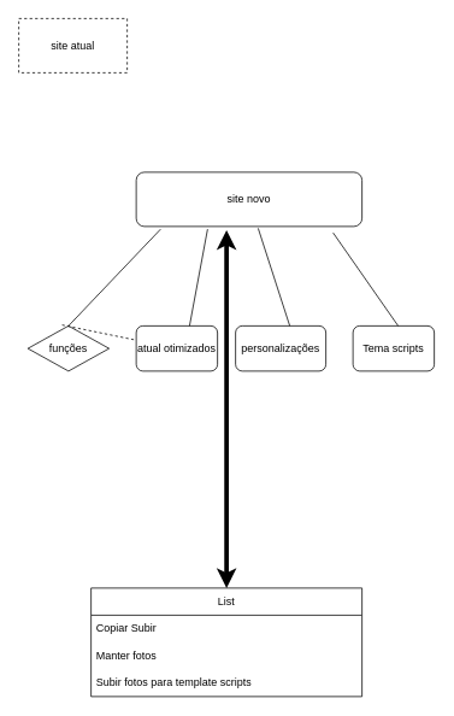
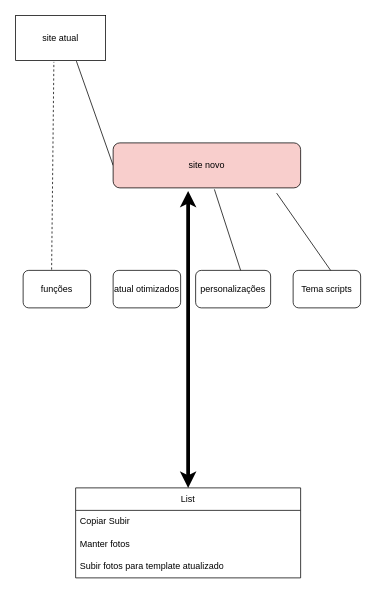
  <mxCell id="0" />
  <mxCell id="1" parent="0" />
- <mxCell id="2" value="site atual" style="rounded=0;whiteSpace=wrap;html=1;dashed=1;" vertex="1" parent="1"><mxGeometry x="20" y="20" width="120" height="60" as="geometry" /></mxCell>
- <mxCell id="4" value="site novo" style="rounded=1;whiteSpace=wrap;html=1;" vertex="1" parent="1"><mxGeometry x="150" y="190" width="250" height="60" as="geometry" /></mxCell>
- <mxCell id="5" value="funções" style="rhombus;whiteSpace=wrap;html=1;" vertex="1" parent="1"><mxGeometry x="30" y="360" width="90" height="50" as="geometry" /></mxCell>
+ <mxCell id="2" value="site atual" style="rounded=0;whiteSpace=wrap;html=1;" vertex="1" parent="1"><mxGeometry x="20" y="20" width="120" height="60" as="geometry" /></mxCell>
+ <mxCell id="3" value="" style="endArrow=none;html=1;rounded=0;exitX=0.675;exitY=1.017;exitDx=0;exitDy=0;exitPerimeter=0;entryX=0;entryY=0.5;entryDx=0;entryDy=0;" edge="1" parent="1" source="2" target="4"><mxGeometry width="50" height="50" relative="1" as="geometry"><mxPoint x="110" y="90" as="sourcePoint" /><mxPoint x="130" y="220" as="targetPoint" /></mxGeometry></mxCell>
+ <mxCell id="4" value="site novo" style="rounded=1;whiteSpace=wrap;html=1;fillColor=#f8cecc;" vertex="1" parent="1"><mxGeometry x="150" y="190" width="250" height="60" as="geometry" /></mxCell>
+ <mxCell id="5" value="funções" style="rounded=1;whiteSpace=wrap;html=1;" vertex="1" parent="1"><mxGeometry x="30" y="360" width="90" height="50" as="geometry" /></mxCell>
  <mxCell id="6" value="atual otimizados&lt;br&gt;" style="rounded=1;whiteSpace=wrap;html=1;" vertex="1" parent="1"><mxGeometry x="150" y="360" width="90" height="50" as="geometry" /></mxCell>
  <mxCell id="7" value="personalizações&lt;br&gt;" style="rounded=1;whiteSpace=wrap;html=1;" vertex="1" parent="1"><mxGeometry x="260" y="360" width="100" height="50" as="geometry" /></mxCell>
  <mxCell id="8" value="Tema scripts&lt;br&gt;" style="rounded=1;whiteSpace=wrap;html=1;" vertex="1" parent="1"><mxGeometry x="390" y="360" width="90" height="50" as="geometry" /></mxCell>
- <mxCell id="9" value="" style="endArrow=none;html=1;rounded=0;exitX=0.5;exitY=0;exitDx=0;exitDy=0;entryX=0.108;entryY=1.05;entryDx=0;entryDy=0;entryPerimeter=0;" edge="1" parent="1" source="5" target="4"><mxGeometry width="50" height="50" relative="1" as="geometry"><mxPoint x="250" y="270" as="sourcePoint" /><mxPoint x="300" y="220" as="targetPoint" /><Array as="points" /></mxGeometry></mxCell>
- <mxCell id="10" value="" style="endArrow=none;html=1;rounded=0;exitX=0.316;exitY=1.05;exitDx=0;exitDy=0;exitPerimeter=0;entryX=0.656;entryY=0;entryDx=0;entryDy=0;entryPerimeter=0;" edge="1" parent="1" source="4" target="6"><mxGeometry width="50" height="50" relative="1" as="geometry"><mxPoint x="250" y="270" as="sourcePoint" /><mxPoint x="210" y="350" as="targetPoint" /><Array as="points" /></mxGeometry></mxCell>
  <mxCell id="11" value="" style="endArrow=none;html=1;rounded=0;exitX=0.54;exitY=1.033;exitDx=0;exitDy=0;exitPerimeter=0;entryX=0.656;entryY=0;entryDx=0;entryDy=0;entryPerimeter=0;" edge="1" parent="1" source="4"><mxGeometry width="50" height="50" relative="1" as="geometry"><mxPoint x="330" y="251" as="sourcePoint" /><mxPoint x="320" y="360" as="targetPoint" /><Array as="points" /></mxGeometry></mxCell>
  <mxCell id="12" value="" style="endArrow=none;html=1;rounded=0;exitX=0.872;exitY=1.117;exitDx=0;exitDy=0;entryX=0.656;entryY=0;entryDx=0;entryDy=0;entryPerimeter=0;exitPerimeter=0;" edge="1" parent="1" source="4"><mxGeometry width="50" height="50" relative="1" as="geometry"><mxPoint x="450" y="251" as="sourcePoint" /><mxPoint x="440" y="360" as="targetPoint" /><Array as="points" /></mxGeometry></mxCell>
- <mxCell id="13" value="" style="endArrow=none;dashed=1;html=1;rounded=0;exitX=0.422;exitY=-0.02;exitDx=0;exitDy=0;exitPerimeter=0;" edge="1" parent="1" source="5" target="6"><mxGeometry width="50" height="50" relative="1" as="geometry"><mxPoint x="250" y="270" as="sourcePoint" /><mxPoint x="300" y="220" as="targetPoint" /></mxGeometry></mxCell>
+ <mxCell id="13" value="" style="endArrow=none;dashed=1;html=1;rounded=0;entryX=0.425;entryY=1.033;entryDx=0;entryDy=0;entryPerimeter=0;exitX=0.422;exitY=-0.02;exitDx=0;exitDy=0;exitPerimeter=0;" edge="1" parent="1" source="5" target="2"><mxGeometry width="50" height="50" relative="1" as="geometry"><mxPoint x="250" y="270" as="sourcePoint" /><mxPoint x="300" y="220" as="targetPoint" /></mxGeometry></mxCell>
  <mxCell id="14" value="" style="endArrow=classic;startArrow=classic;html=1;rounded=0;strokeWidth=5;entryX=0.4;entryY=1.068;entryDx=0;entryDy=0;entryPerimeter=0;" edge="1" parent="1" target="4"><mxGeometry width="50" height="50" relative="1" as="geometry"><mxPoint x="250" y="650" as="sourcePoint" /><mxPoint x="250" y="360" as="targetPoint" /></mxGeometry></mxCell>
  <mxCell id="15" value="List" style="swimlane;fontStyle=0;childLayout=stackLayout;horizontal=1;startSize=30;horizontalStack=0;resizeParent=1;resizeParentMax=0;resizeLast=0;collapsible=1;marginBottom=0;whiteSpace=wrap;html=1;" vertex="1" parent="1"><mxGeometry x="100" y="650" width="300" height="120" as="geometry" /></mxCell>
  <mxCell id="16" value="Copiar Subir" style="text;strokeColor=none;fillColor=none;align=left;verticalAlign=middle;spacingLeft=4;spacingRight=4;overflow=hidden;points=[[0,0.5],[1,0.5]];portConstraint=eastwest;rotatable=0;whiteSpace=wrap;html=1;" vertex="1" parent="15"><mxGeometry y="30" width="300" height="30" as="geometry" /></mxCell>
  <mxCell id="17" value="Manter fotos&lt;br&gt;" style="text;strokeColor=none;fillColor=none;align=left;verticalAlign=middle;spacingLeft=4;spacingRight=4;overflow=hidden;points=[[0,0.5],[1,0.5]];portConstraint=eastwest;rotatable=0;whiteSpace=wrap;html=1;" vertex="1" parent="15"><mxGeometry y="60" width="300" height="30" as="geometry" /></mxCell>
- <mxCell id="18" value="Subir fotos para template scripts&lt;br&gt;" style="text;strokeColor=none;fillColor=none;align=left;verticalAlign=middle;spacingLeft=4;spacingRight=4;overflow=hidden;points=[[0,0.5],[1,0.5]];portConstraint=eastwest;rotatable=0;whiteSpace=wrap;html=1;" vertex="1" parent="15"><mxGeometry y="90" width="300" height="30" as="geometry" /></mxCell>
+ <mxCell id="18" value="Subir fotos para template atualizado&lt;br&gt;" style="text;strokeColor=none;fillColor=none;align=left;verticalAlign=middle;spacingLeft=4;spacingRight=4;overflow=hidden;points=[[0,0.5],[1,0.5]];portConstraint=eastwest;rotatable=0;whiteSpace=wrap;html=1;" vertex="1" parent="15"><mxGeometry y="90" width="300" height="30" as="geometry" /></mxCell>
